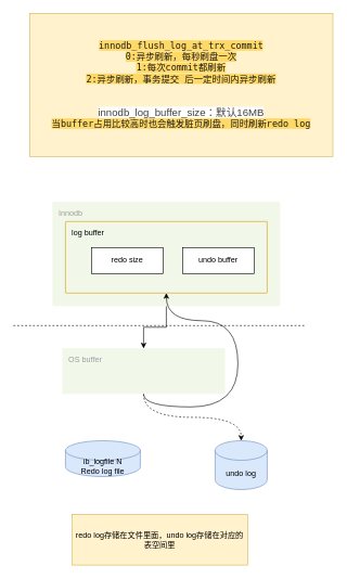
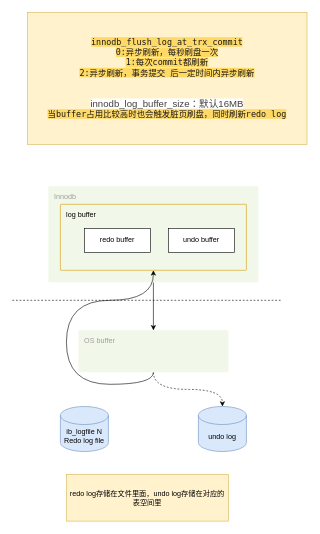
  <mxCell id="0" />
  <mxCell id="1" parent="0" />
  <mxCell id="2" style="edgeStyle=orthogonalEdgeStyle;rounded=0;orthogonalLoop=1;jettySize=auto;html=1;exitX=0.5;exitY=1;exitDx=0;exitDy=0;exitPerimeter=0;" parent="1" source="3" target="10" edge="1"><mxGeometry relative="1" as="geometry" /></mxCell>
  <mxCell id="3" value="Innodb" style="sketch=0;points=[[0,0,0],[0.25,0,0],[0.5,0,0],[0.75,0,0],[1,0,0],[1,0.25,0],[1,0.5,0],[1,0.75,0],[1,1,0],[0.75,1,0],[0.5,1,0],[0.25,1,0],[0,1,0],[0,0.75,0],[0,0.5,0],[0,0.25,0]];rounded=1;absoluteArcSize=1;arcSize=2;html=1;strokeColor=none;gradientColor=none;shadow=0;dashed=0;fontSize=12;fontColor=#9E9E9E;align=left;verticalAlign=top;spacing=10;spacingTop=-4;fillColor=#F1F8E9;" parent="1" vertex="1"><mxGeometry x="80" y="310" width="350" height="160" as="geometry" /></mxCell>
  <mxCell id="4" value="" style="endArrow=none;dashed=1;html=1;rounded=0;" parent="1" edge="1"><mxGeometry width="50" height="50" relative="1" as="geometry"><mxPoint x="20" y="500" as="sourcePoint" /><mxPoint x="470" y="500" as="targetPoint" /></mxGeometry></mxCell>
  <mxCell id="5" value="log buffer" style="sketch=0;points=[[0,0,0],[0.25,0,0],[0.5,0,0],[0.75,0,0],[1,0,0],[1,0.25,0],[1,0.5,0],[1,0.75,0],[1,1,0],[0.75,1,0],[0.5,1,0],[0.25,1,0],[0,1,0],[0,0.75,0],[0,0.5,0],[0,0.25,0]];rounded=1;absoluteArcSize=1;arcSize=2;html=1;strokeColor=#d79b00;shadow=0;dashed=0;fontSize=12;align=left;verticalAlign=top;spacing=10;spacingTop=-4;fillColor=#f1f8e9;" parent="1" vertex="1"><mxGeometry x="100" y="340" width="310" height="110" as="geometry" /></mxCell>
- <mxCell id="6" value="redo size" style="rounded=0;whiteSpace=wrap;html=1;" parent="1" vertex="1"><mxGeometry x="140" y="380" width="110" height="40" as="geometry" /></mxCell>
+ <mxCell id="6" value="redo buffer" style="rounded=0;whiteSpace=wrap;html=1;" parent="1" vertex="1"><mxGeometry x="140" y="380" width="110" height="40" as="geometry" /></mxCell>
  <mxCell id="7" value="undo buffer" style="rounded=0;whiteSpace=wrap;html=1;" parent="1" vertex="1"><mxGeometry x="280" y="380" width="110" height="40" as="geometry" /></mxCell>
  <mxCell id="8" style="edgeStyle=orthogonalEdgeStyle;curved=1;rounded=0;orthogonalLoop=1;jettySize=auto;html=1;exitX=0.5;exitY=1;exitDx=0;exitDy=0;exitPerimeter=0;entryX=0.5;entryY=0;entryDx=0;entryDy=0;entryPerimeter=0;dashed=1;" parent="1" source="10" target="12" edge="1"><mxGeometry relative="1" as="geometry" /></mxCell>
  <mxCell id="9" style="edgeStyle=orthogonalEdgeStyle;curved=1;rounded=0;orthogonalLoop=1;jettySize=auto;html=1;exitX=0.5;exitY=1;exitDx=0;exitDy=0;exitPerimeter=0;" parent="1" source="10" target="5" edge="1"><mxGeometry relative="1" as="geometry" /></mxCell>
- <mxCell id="10" value="OS buffer" style="sketch=0;points=[[0,0,0],[0.25,0,0],[0.5,0,0],[0.75,0,0],[1,0,0],[1,0.25,0],[1,0.5,0],[1,0.75,0],[1,1,0],[0.75,1,0],[0.5,1,0],[0.25,1,0],[0,1,0],[0,0.75,0],[0,0.5,0],[0,0.25,0]];rounded=1;absoluteArcSize=1;arcSize=2;html=1;strokeColor=none;gradientColor=none;shadow=0;dashed=0;fontSize=12;fontColor=#9E9E9E;align=left;verticalAlign=top;spacing=10;spacingTop=-4;fillColor=#F1F8E9;" parent="1" vertex="1"><mxGeometry x="95" y="535" width="250" height="70" as="geometry" /></mxCell>
- <mxCell id="11" value="ib_logfile N&lt;br&gt;Redo log file" style="shape=cylinder3;whiteSpace=wrap;html=1;boundedLbl=1;backgroundOutline=1;size=15;fillColor=#dae8fc;strokeColor=#6c8ebf;" parent="1" vertex="1"><mxGeometry x="100" y="677" width="115" height="55" as="geometry" /></mxCell>
+ <mxCell id="10" value="OS buffer" style="sketch=0;points=[[0,0,0],[0.25,0,0],[0.5,0,0],[0.75,0,0],[1,0,0],[1,0.25,0],[1,0.5,0],[1,0.75,0],[1,1,0],[0.75,1,0],[0.5,1,0],[0.25,1,0],[0,1,0],[0,0.75,0],[0,0.5,0],[0,0.25,0]];rounded=1;absoluteArcSize=1;arcSize=2;html=1;strokeColor=none;gradientColor=none;shadow=0;dashed=0;fontSize=12;fontColor=#9E9E9E;align=left;verticalAlign=top;spacing=10;spacingTop=-4;fillColor=#F1F8E9;" parent="1" vertex="1"><mxGeometry x="130" y="550" width="250" height="70" as="geometry" /></mxCell>
+ <mxCell id="11" value="ib_logfile N&lt;br&gt;Redo log file" style="shape=cylinder3;whiteSpace=wrap;html=1;boundedLbl=1;backgroundOutline=1;size=15;fillColor=#dae8fc;strokeColor=#6c8ebf;" parent="1" vertex="1"><mxGeometry x="100" y="677" width="80" height="75" as="geometry" /></mxCell>
  <mxCell id="12" value="undo log" style="shape=cylinder3;whiteSpace=wrap;html=1;boundedLbl=1;backgroundOutline=1;size=15;fillColor=#dae8fc;strokeColor=#6c8ebf;" parent="1" vertex="1"><mxGeometry x="330" y="677" width="80" height="75" as="geometry" /></mxCell>
  <mxCell id="13" value="redo log存储在文件里面，undo log存储在对应的表空间里" style="text;html=1;strokeColor=#d6b656;fillColor=#fff2cc;align=center;verticalAlign=middle;whiteSpace=wrap;rounded=0;" parent="1" vertex="1"><mxGeometry x="110" y="790" width="270" height="78" as="geometry" /></mxCell>
  <mxCell id="14" value="&lt;span style=&quot;font-family: &amp;#34;source code pro&amp;#34; , &amp;#34;dejavu sans mono&amp;#34; , &amp;#34;ubuntu mono&amp;#34; , &amp;#34;anonymous pro&amp;#34; , &amp;#34;droid sans mono&amp;#34; , &amp;#34;menlo&amp;#34; , &amp;#34;monaco&amp;#34; , &amp;#34;consolas&amp;#34; , &amp;#34;inconsolata&amp;#34; , &amp;#34;courier&amp;#34; , monospace , &amp;#34;pingfang sc&amp;#34; , &amp;#34;microsoft yahei&amp;#34; , sans-serif ; font-size: 14px ; background-color: rgb(255 , 217 , 102)&quot;&gt;&lt;font color=&quot;#1a1a1a&quot;&gt;innodb_flush_log_at_trx_commit&lt;br&gt;0:异步刷新，每秒刷盘一次&lt;br&gt;1:每次commit都刷新&lt;br&gt;2:异步刷新，事务提交 后一定时间内异步刷新&lt;br&gt;&lt;br&gt;&lt;br&gt;&lt;/font&gt;&lt;/span&gt;&lt;span style=&quot;color: rgba(0 , 0 , 0 , 0.75) ; font-family: , &amp;#34;sf ui text&amp;#34; , &amp;#34;arial&amp;#34; , &amp;#34;pingfang sc&amp;#34; , &amp;#34;hiragino sans gb&amp;#34; , &amp;#34;microsoft yahei&amp;#34; , &amp;#34;wenquanyi micro hei&amp;#34; , sans-serif ; font-size: 16px ; text-align: left ; background-color: rgb(255 , 255 , 255)&quot;&gt;innodb_log_buffer_size：默认16MB&lt;br&gt;&lt;/span&gt;&lt;span style=&quot;font-family: &amp;#34;source code pro&amp;#34; , &amp;#34;dejavu sans mono&amp;#34; , &amp;#34;ubuntu mono&amp;#34; , &amp;#34;anonymous pro&amp;#34; , &amp;#34;droid sans mono&amp;#34; , &amp;#34;menlo&amp;#34; , &amp;#34;monaco&amp;#34; , &amp;#34;consolas&amp;#34; , &amp;#34;inconsolata&amp;#34; , &amp;#34;courier&amp;#34; , monospace , &amp;#34;pingfang sc&amp;#34; , &amp;#34;microsoft yahei&amp;#34; , sans-serif ; font-size: 14px ; background-color: rgb(255 , 217 , 102)&quot;&gt;&lt;font color=&quot;#1a1a1a&quot;&gt;当buffer占用比较高时也会触发脏页刷盘，同时刷新redo log&lt;br&gt;&lt;/font&gt;&lt;/span&gt;" style="text;html=1;strokeColor=#d6b656;fillColor=#fff2cc;align=center;verticalAlign=middle;whiteSpace=wrap;rounded=0;" parent="1" vertex="1"><mxGeometry x="45" y="20" width="466" height="220" as="geometry" /></mxCell>
